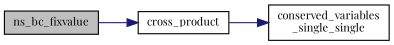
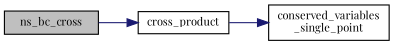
  digraph {
    fontname="Playfair Display"
    rankdir=LR
    node [color=black fontname="Playfair Display" fontsize=10 shape=record]
    edge [color=midnightblue fontname="Playfair Display" fontsize=10 labelfontname=Helvetica labelfontsize=10 style=solid]
-   n1 [fillcolor=grey75 fontcolor=black height=0.2 label=ns_bc_fixvalue style=filled width=0.4]
+   n1 [fillcolor=grey75 fontcolor=black height=0.2 label=ns_bc_cross style=filled width=0.4]
    n2 [height=0.2 label=cross_product width=0.4]
-   n3 [height=0.2 label="conserved_variables\l_single_single" width=0.4]
+   n3 [height=0.2 label="conserved_variables\l_single_point" width=0.4]
    n1 -> n2
    n2 -> n3
  }
